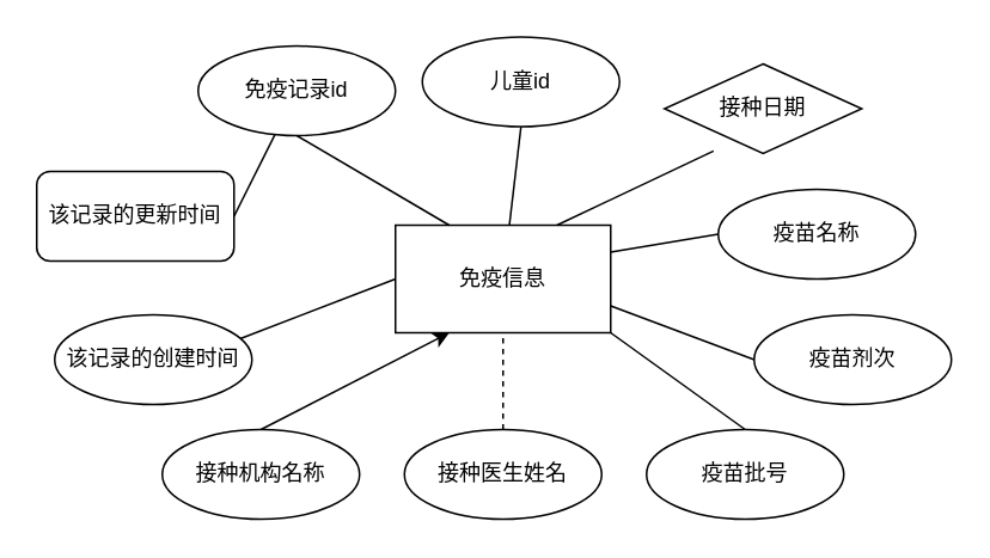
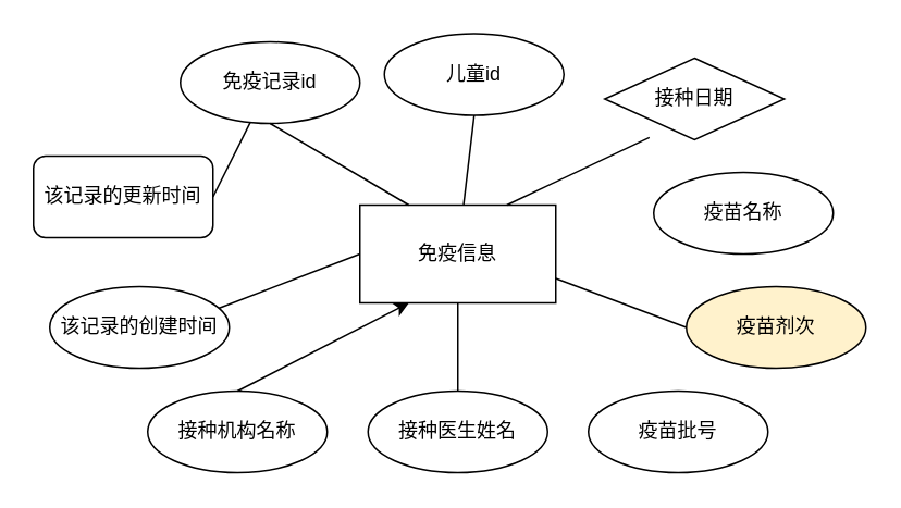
  <mxCell id="0" />
  <mxCell id="1" parent="0" />
  <mxCell id="2" value="&lt;p class=&quot;MsoNormal&quot;&gt;&lt;font face=&quot;宋体&quot;&gt;免疫信息&lt;/font&gt;&lt;/p&gt;" style="rounded=0;whiteSpace=wrap;html=1;" parent="1" vertex="1"><mxGeometry x="220" y="125" width="120" height="60" as="geometry" /></mxCell>
  <mxCell id="3" value="该记录的更新时间" style="whiteSpace=wrap;html=1;rounded=1;" parent="1" vertex="1"><mxGeometry x="20" y="95" width="110" height="50" as="geometry" /></mxCell>
  <mxCell id="4" value="免疫记录id" style="ellipse;whiteSpace=wrap;html=1;" parent="1" vertex="1"><mxGeometry x="110" y="25" width="110" height="50" as="geometry" /></mxCell>
  <mxCell id="5" value="该记录的创建时间" style="ellipse;whiteSpace=wrap;html=1;" parent="1" vertex="1"><mxGeometry x="30" y="175" width="110" height="50" as="geometry" /></mxCell>
  <mxCell id="6" value="接种机构名称" style="ellipse;whiteSpace=wrap;html=1;" parent="1" vertex="1"><mxGeometry x="90" y="239" width="110" height="50" as="geometry" /></mxCell>
  <mxCell id="7" value="接种医生姓名" style="ellipse;whiteSpace=wrap;html=1;" parent="1" vertex="1"><mxGeometry x="225" y="239" width="110" height="50" as="geometry" /></mxCell>
  <mxCell id="8" value="儿童id" style="ellipse;whiteSpace=wrap;html=1;" parent="1" vertex="1"><mxGeometry x="235" y="20" width="110" height="50" as="geometry" /></mxCell>
  <mxCell id="9" value="接种日期" style="rhombus;whiteSpace=wrap;html=1;" parent="1" vertex="1"><mxGeometry x="370" y="35" width="110" height="50" as="geometry" /></mxCell>
  <mxCell id="10" value="疫苗名称" style="ellipse;whiteSpace=wrap;html=1;" parent="1" vertex="1"><mxGeometry x="400" y="105" width="110" height="50" as="geometry" /></mxCell>
- <mxCell id="11" value="疫苗剂次" style="ellipse;whiteSpace=wrap;html=1;" parent="1" vertex="1"><mxGeometry x="420" y="175" width="110" height="50" as="geometry" /></mxCell>
+ <mxCell id="11" value="疫苗剂次" style="ellipse;whiteSpace=wrap;html=1;fillColor=#fff2cc;" parent="1" vertex="1"><mxGeometry x="420" y="175" width="110" height="50" as="geometry" /></mxCell>
  <mxCell id="12" value="疫苗批号" style="ellipse;whiteSpace=wrap;html=1;" parent="1" vertex="1"><mxGeometry x="360" y="239" width="110" height="50" as="geometry" /></mxCell>
  <mxCell id="13" value="" style="endArrow=none;html=1;rounded=0;exitX=1;exitY=0.5;exitDx=0;exitDy=0;" parent="1" source="3" target="4" edge="1"><mxGeometry width="50" height="50" relative="1" as="geometry"><mxPoint x="140" y="175" as="sourcePoint" /><mxPoint x="190" y="125" as="targetPoint" /></mxGeometry></mxCell>
  <mxCell id="14" value="" style="endArrow=none;html=1;rounded=0;entryX=0.5;entryY=1;entryDx=0;entryDy=0;exitX=0.25;exitY=0;exitDx=0;exitDy=0;" parent="1" source="2" target="4" edge="1"><mxGeometry width="50" height="50" relative="1" as="geometry"><mxPoint x="175" y="135" as="sourcePoint" /><mxPoint x="225" y="85" as="targetPoint" /></mxGeometry></mxCell>
  <mxCell id="15" value="" style="endArrow=none;html=1;rounded=0;entryX=0.5;entryY=1;entryDx=0;entryDy=0;" parent="1" source="2" target="8" edge="1"><mxGeometry width="50" height="50" relative="1" as="geometry"><mxPoint x="-30" y="415" as="sourcePoint" /><mxPoint x="20" y="365" as="targetPoint" /></mxGeometry></mxCell>
  <mxCell id="16" value="" style="endArrow=none;html=1;rounded=0;entryX=0.249;entryY=0.972;entryDx=0;entryDy=0;entryPerimeter=0;exitX=0.75;exitY=0;exitDx=0;exitDy=0;" parent="1" source="2" target="9" edge="1"><mxGeometry width="50" height="50" relative="1" as="geometry"><mxPoint x="-20" y="425" as="sourcePoint" /><mxPoint x="30" y="375" as="targetPoint" /></mxGeometry></mxCell>
- <mxCell id="17" value="" style="endArrow=none;html=1;rounded=0;entryX=0;entryY=0.5;entryDx=0;entryDy=0;exitX=1;exitY=0.25;exitDx=0;exitDy=0;" parent="1" source="2" target="10" edge="1"><mxGeometry width="50" height="50" relative="1" as="geometry"><mxPoint x="340" y="180" as="sourcePoint" /><mxPoint x="390" y="130" as="targetPoint" /></mxGeometry></mxCell>
  <mxCell id="18" value="" style="endArrow=none;html=1;rounded=0;entryX=0;entryY=0.5;entryDx=0;entryDy=0;exitX=1;exitY=0.75;exitDx=0;exitDy=0;" parent="1" source="2" target="11" edge="1"><mxGeometry width="50" height="50" relative="1" as="geometry"><mxPoint x="0" y="445" as="sourcePoint" /><mxPoint x="50" y="395" as="targetPoint" /></mxGeometry></mxCell>
  <mxCell id="19" value="" style="endArrow=none;html=1;rounded=0;entryX=0;entryY=0.5;entryDx=0;entryDy=0;exitX=0.94;exitY=0.266;exitDx=0;exitDy=0;exitPerimeter=0;" parent="1" source="5" target="2" edge="1"><mxGeometry width="50" height="50" relative="1" as="geometry"><mxPoint x="140" y="195" as="sourcePoint" /><mxPoint x="190" y="145" as="targetPoint" /></mxGeometry></mxCell>
  <mxCell id="20" value="" style="endArrow=classic;html=1;rounded=0;entryX=0.25;entryY=1;entryDx=0;entryDy=0;exitX=0.5;exitY=0;exitDx=0;exitDy=0;" parent="1" source="6" target="2" edge="1"><mxGeometry width="50" height="50" relative="1" as="geometry"><mxPoint x="20" y="465" as="sourcePoint" /><mxPoint x="70" y="415" as="targetPoint" /></mxGeometry></mxCell>
- <mxCell id="21" value="" style="endArrow=none;html=1;rounded=0;entryX=0.5;entryY=1;entryDx=0;entryDy=0;exitX=0.5;exitY=0;exitDx=0;exitDy=0;dashed=1;" parent="1" source="7" target="2" edge="1"><mxGeometry width="50" height="50" relative="1" as="geometry"><mxPoint x="30" y="475" as="sourcePoint" /><mxPoint x="80" y="425" as="targetPoint" /></mxGeometry></mxCell>
- <mxCell id="22" value="" style="endArrow=none;html=1;rounded=0;entryX=1;entryY=1;entryDx=0;entryDy=0;exitX=0.5;exitY=0;exitDx=0;exitDy=0;" parent="1" source="12" target="2" edge="1"><mxGeometry width="50" height="50" relative="1" as="geometry"><mxPoint x="40" y="485" as="sourcePoint" /><mxPoint x="90" y="435" as="targetPoint" /></mxGeometry></mxCell>
+ <mxCell id="21" value="" style="endArrow=none;html=1;rounded=0;entryX=0.5;entryY=1;entryDx=0;entryDy=0;exitX=0.5;exitY=0;exitDx=0;exitDy=0;" parent="1" source="7" target="2" edge="1"><mxGeometry width="50" height="50" relative="1" as="geometry"><mxPoint x="30" y="475" as="sourcePoint" /><mxPoint x="80" y="425" as="targetPoint" /></mxGeometry></mxCell>
